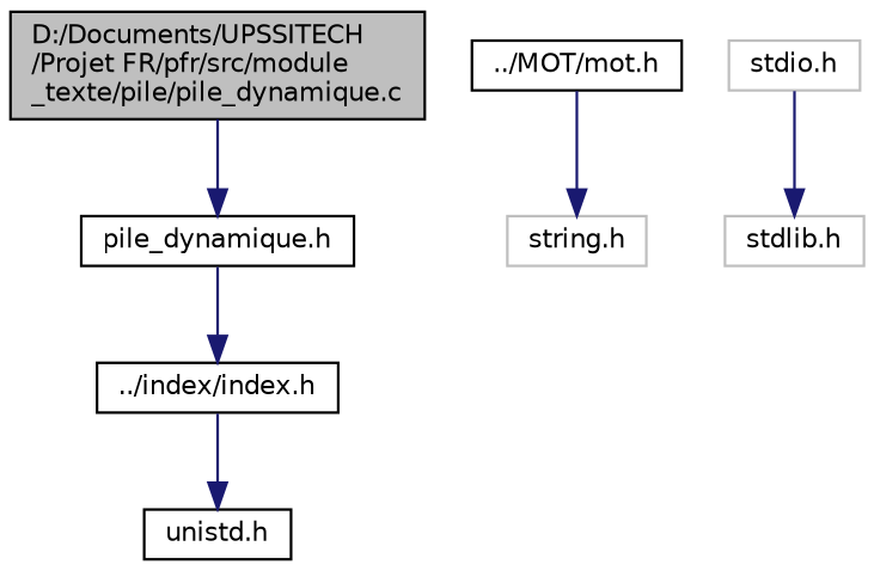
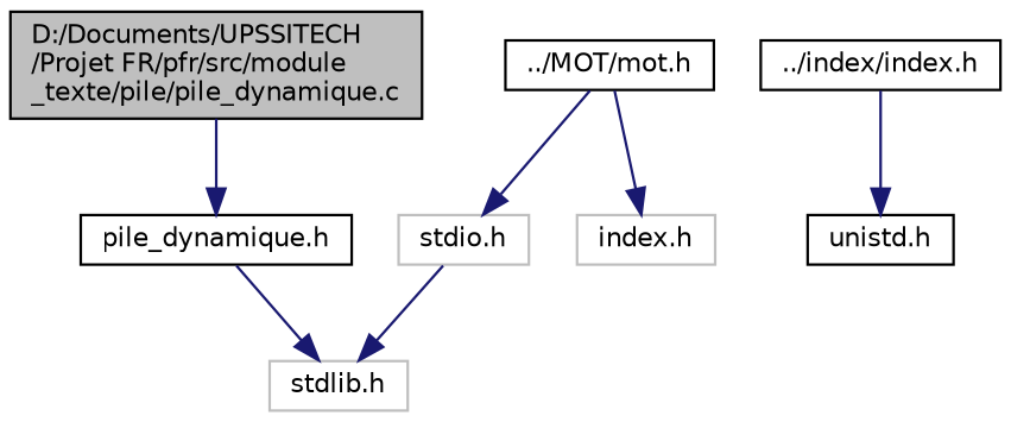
  digraph {
    node [color=black fillcolor=white fontname=Helvetica fontsize=10 shape=record style=filled]
    edge [color=midnightblue fontname=Helvetica fontsize=10 labelfontname=Helvetica labelfontsize=10 style=solid]
    n1 [fillcolor=grey75 fontcolor=black height=0.2 label="D:/Documents/UPSSITECH\l/Projet FR/pfr/src/module\l_texte/pile/pile_dynamique.c" width=0.4]
    n2 [height=0.2 label="pile_dynamique.h" width=0.4]
    n3 [height=0.2 label="../index/index.h" width=0.4]
    n4 [height=0.2 label="unistd.h" width=0.4]
    n5 [height=0.2 label="../MOT/mot.h" width=0.4]
    n6 [color=grey75 height=0.2 label="stdio.h" width=0.4]
-   n7 [color=grey75 height=0.2 label="string.h" width=0.4]
+   n7 [color=grey75 height=0.2 label="index.h" width=0.4]
    n8 [color=grey75 height=0.2 label="stdlib.h" width=0.4]
    n1 -> n2
-   n2 -> n3
+   n2 -> n8
    n3 -> n4
+   n5 -> n6
    n5 -> n7
    n6 -> n8
  }
